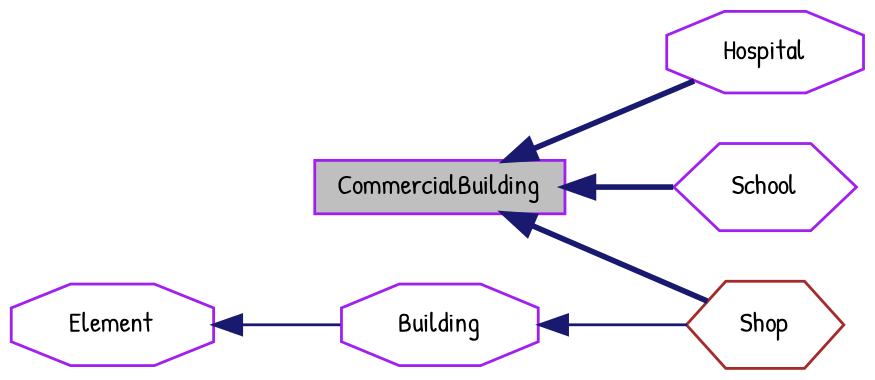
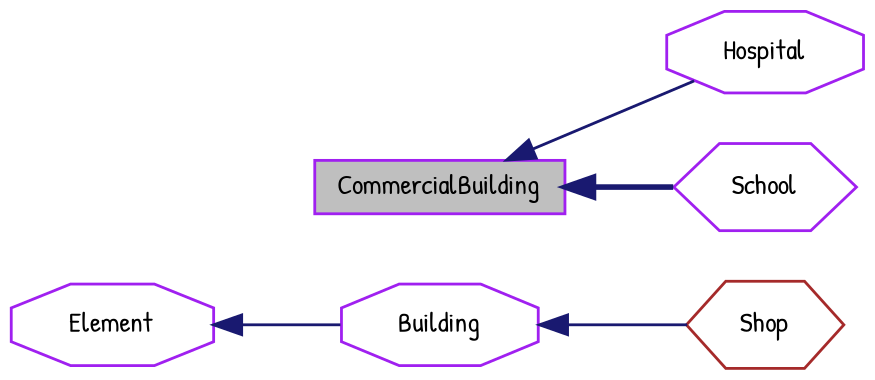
  digraph {
    fontname="Patrick Hand"
    rankdir=LR
    node [color=purple fillcolor=white fontname="Patrick Hand" fontsize=10 shape=octagon style=filled]
    edge [color=midnightblue dir=back fontname="Patrick Hand" fontsize=10 labelfontname=Helvetica labelfontsize=10 style=solid]
    n1 [fillcolor=grey75 fontcolor=black height=0.2 label=CommercialBuilding shape=box width=0.4]
    n2 [height=0.2 label=Hospital width=0.4]
    n3 [height=0.2 label=School shape=hexagon width=0.4]
    n4 [color=brown height=0.2 label=Shop shape=hexagon width=0.4]
    n5 [height=0.2 label=Building width=0.4]
    n6 [height=0.2 label=Element width=0.4]
-   n1 -> n2 [style=bold]
+   n1 -> n2
    n1 -> n3 [style=bold]
-   n1 -> n4 [style=bold]
    n5 -> n4
    n6 -> n5
  }
